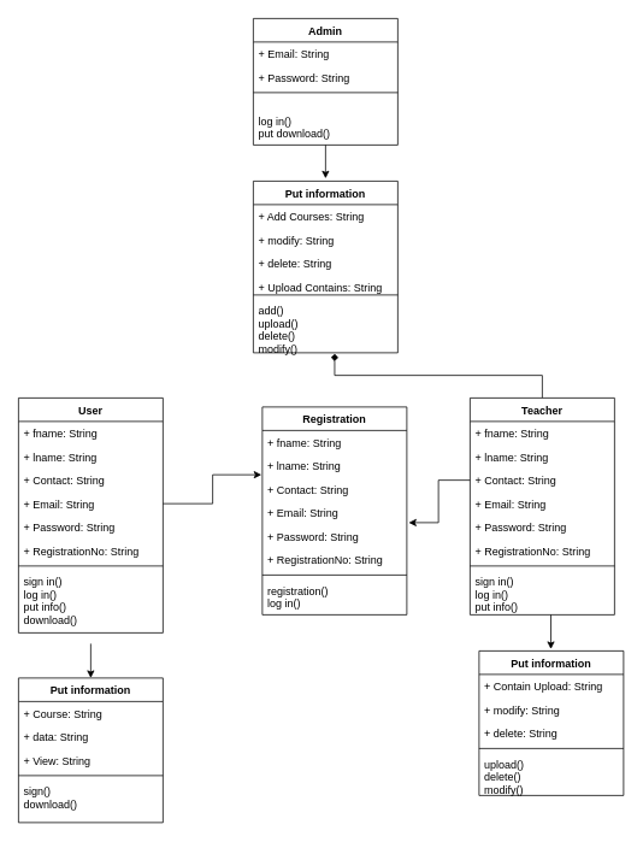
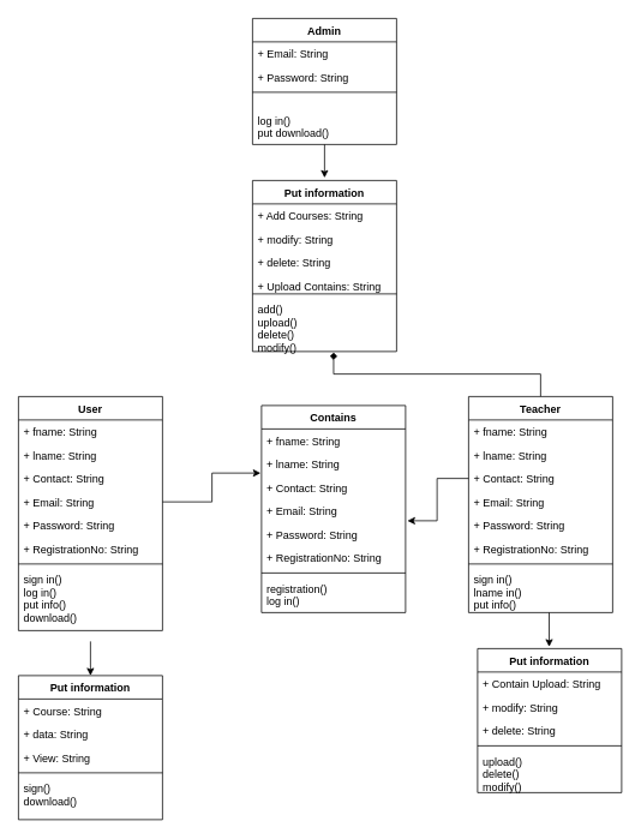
  <mxCell id="0" />
  <mxCell id="1" parent="0" />
  <mxCell id="2" value="User" style="swimlane;fontStyle=1;align=center;verticalAlign=top;childLayout=stackLayout;horizontal=1;startSize=26;horizontalStack=0;resizeParent=1;resizeParentMax=0;resizeLast=0;collapsible=1;marginBottom=0;" vertex="1" parent="1"><mxGeometry x="20" y="440" width="160" height="260" as="geometry" /></mxCell>
  <mxCell id="3" value="+ fname: String" style="text;strokeColor=none;fillColor=none;align=left;verticalAlign=top;spacingLeft=4;spacingRight=4;overflow=hidden;rotatable=0;points=[[0,0.5],[1,0.5]];portConstraint=eastwest;" vertex="1" parent="2"><mxGeometry y="26" width="160" height="26" as="geometry" /></mxCell>
  <mxCell id="4" value="+ lname: String" style="text;strokeColor=none;fillColor=none;align=left;verticalAlign=top;spacingLeft=4;spacingRight=4;overflow=hidden;rotatable=0;points=[[0,0.5],[1,0.5]];portConstraint=eastwest;" vertex="1" parent="2"><mxGeometry y="52" width="160" height="26" as="geometry" /></mxCell>
  <mxCell id="5" value="+ Contact: String" style="text;strokeColor=none;fillColor=none;align=left;verticalAlign=top;spacingLeft=4;spacingRight=4;overflow=hidden;rotatable=0;points=[[0,0.5],[1,0.5]];portConstraint=eastwest;" vertex="1" parent="2"><mxGeometry y="78" width="160" height="26" as="geometry" /></mxCell>
  <mxCell id="6" value="+ Email: String" style="text;strokeColor=none;fillColor=none;align=left;verticalAlign=top;spacingLeft=4;spacingRight=4;overflow=hidden;rotatable=0;points=[[0,0.5],[1,0.5]];portConstraint=eastwest;" vertex="1" parent="2"><mxGeometry y="104" width="160" height="26" as="geometry" /></mxCell>
  <mxCell id="7" value="+ Password: String" style="text;strokeColor=none;fillColor=none;align=left;verticalAlign=top;spacingLeft=4;spacingRight=4;overflow=hidden;rotatable=0;points=[[0,0.5],[1,0.5]];portConstraint=eastwest;" vertex="1" parent="2"><mxGeometry y="130" width="160" height="26" as="geometry" /></mxCell>
  <mxCell id="8" value="+ RegistrationNo: String" style="text;strokeColor=none;fillColor=none;align=left;verticalAlign=top;spacingLeft=4;spacingRight=4;overflow=hidden;rotatable=0;points=[[0,0.5],[1,0.5]];portConstraint=eastwest;" vertex="1" parent="2"><mxGeometry y="156" width="160" height="26" as="geometry" /></mxCell>
  <mxCell id="9" value="" style="line;strokeWidth=1;fillColor=none;align=left;verticalAlign=middle;spacingTop=-1;spacingLeft=3;spacingRight=3;rotatable=0;labelPosition=right;points=[];portConstraint=eastwest;" vertex="1" parent="2"><mxGeometry y="182" width="160" height="8" as="geometry" /></mxCell>
  <mxCell id="10" value="sign in()&#10;log in()&#10;put info()&#10;download()" style="text;strokeColor=none;fillColor=none;align=left;verticalAlign=top;spacingLeft=4;spacingRight=4;overflow=hidden;rotatable=0;points=[[0,0.5],[1,0.5]];portConstraint=eastwest;" vertex="1" parent="2"><mxGeometry y="190" width="160" height="70" as="geometry" /></mxCell>
  <mxCell id="11" value="Put information" style="swimlane;fontStyle=1;align=center;verticalAlign=top;childLayout=stackLayout;horizontal=1;startSize=26;horizontalStack=0;resizeParent=1;resizeParentMax=0;resizeLast=0;collapsible=1;marginBottom=0;" vertex="1" parent="1"><mxGeometry x="20" y="750" width="160" height="160" as="geometry" /></mxCell>
  <mxCell id="12" value="+ Course: String" style="text;strokeColor=none;fillColor=none;align=left;verticalAlign=top;spacingLeft=4;spacingRight=4;overflow=hidden;rotatable=0;points=[[0,0.5],[1,0.5]];portConstraint=eastwest;" vertex="1" parent="11"><mxGeometry y="26" width="160" height="26" as="geometry" /></mxCell>
  <mxCell id="13" value="+ data: String" style="text;strokeColor=none;fillColor=none;align=left;verticalAlign=top;spacingLeft=4;spacingRight=4;overflow=hidden;rotatable=0;points=[[0,0.5],[1,0.5]];portConstraint=eastwest;" vertex="1" parent="11"><mxGeometry y="52" width="160" height="26" as="geometry" /></mxCell>
  <mxCell id="14" value="+ View: String" style="text;strokeColor=none;fillColor=none;align=left;verticalAlign=top;spacingLeft=4;spacingRight=4;overflow=hidden;rotatable=0;points=[[0,0.5],[1,0.5]];portConstraint=eastwest;" vertex="1" parent="11"><mxGeometry y="78" width="160" height="26" as="geometry" /></mxCell>
  <mxCell id="15" value="" style="line;strokeWidth=1;fillColor=none;align=left;verticalAlign=middle;spacingTop=-1;spacingLeft=3;spacingRight=3;rotatable=0;labelPosition=right;points=[];portConstraint=eastwest;" vertex="1" parent="11"><mxGeometry y="104" width="160" height="8" as="geometry" /></mxCell>
  <mxCell id="16" value="sign()&#10;download()" style="text;strokeColor=none;fillColor=none;align=left;verticalAlign=top;spacingLeft=4;spacingRight=4;overflow=hidden;rotatable=0;points=[[0,0.5],[1,0.5]];portConstraint=eastwest;" vertex="1" parent="11"><mxGeometry y="112" width="160" height="48" as="geometry" /></mxCell>
  <mxCell id="17" value="" style="endArrow=classic;html=1;" edge="1" parent="1"><mxGeometry width="50" height="50" relative="1" as="geometry"><mxPoint x="100" y="712" as="sourcePoint" /><mxPoint x="100" y="750" as="targetPoint" /></mxGeometry></mxCell>
- <mxCell id="18" value="Registration" style="swimlane;fontStyle=1;align=center;verticalAlign=top;childLayout=stackLayout;horizontal=1;startSize=26;horizontalStack=0;resizeParent=1;resizeParentMax=0;resizeLast=0;collapsible=1;marginBottom=0;" vertex="1" parent="1"><mxGeometry x="290" y="450" width="160" height="230" as="geometry" /></mxCell>
+ <mxCell id="18" value="Contains" style="swimlane;fontStyle=1;align=center;verticalAlign=top;childLayout=stackLayout;horizontal=1;startSize=26;horizontalStack=0;resizeParent=1;resizeParentMax=0;resizeLast=0;collapsible=1;marginBottom=0;" vertex="1" parent="1"><mxGeometry x="290" y="450" width="160" height="230" as="geometry" /></mxCell>
  <mxCell id="19" value="+ fname: String" style="text;strokeColor=none;fillColor=none;align=left;verticalAlign=top;spacingLeft=4;spacingRight=4;overflow=hidden;rotatable=0;points=[[0,0.5],[1,0.5]];portConstraint=eastwest;" vertex="1" parent="18"><mxGeometry y="26" width="160" height="26" as="geometry" /></mxCell>
  <mxCell id="20" value="+ lname: String" style="text;strokeColor=none;fillColor=none;align=left;verticalAlign=top;spacingLeft=4;spacingRight=4;overflow=hidden;rotatable=0;points=[[0,0.5],[1,0.5]];portConstraint=eastwest;" vertex="1" parent="18"><mxGeometry y="52" width="160" height="26" as="geometry" /></mxCell>
  <mxCell id="21" value="+ Contact: String" style="text;strokeColor=none;fillColor=none;align=left;verticalAlign=top;spacingLeft=4;spacingRight=4;overflow=hidden;rotatable=0;points=[[0,0.5],[1,0.5]];portConstraint=eastwest;" vertex="1" parent="18"><mxGeometry y="78" width="160" height="26" as="geometry" /></mxCell>
  <mxCell id="22" value="+ Email: String" style="text;strokeColor=none;fillColor=none;align=left;verticalAlign=top;spacingLeft=4;spacingRight=4;overflow=hidden;rotatable=0;points=[[0,0.5],[1,0.5]];portConstraint=eastwest;" vertex="1" parent="18"><mxGeometry y="104" width="160" height="26" as="geometry" /></mxCell>
  <mxCell id="23" value="+ Password: String" style="text;strokeColor=none;fillColor=none;align=left;verticalAlign=top;spacingLeft=4;spacingRight=4;overflow=hidden;rotatable=0;points=[[0,0.5],[1,0.5]];portConstraint=eastwest;" vertex="1" parent="18"><mxGeometry y="130" width="160" height="26" as="geometry" /></mxCell>
  <mxCell id="24" value="+ RegistrationNo: String" style="text;strokeColor=none;fillColor=none;align=left;verticalAlign=top;spacingLeft=4;spacingRight=4;overflow=hidden;rotatable=0;points=[[0,0.5],[1,0.5]];portConstraint=eastwest;" vertex="1" parent="18"><mxGeometry y="156" width="160" height="26" as="geometry" /></mxCell>
  <mxCell id="25" value="" style="line;strokeWidth=1;fillColor=none;align=left;verticalAlign=middle;spacingTop=-1;spacingLeft=3;spacingRight=3;rotatable=0;labelPosition=right;points=[];portConstraint=eastwest;" vertex="1" parent="18"><mxGeometry y="182" width="160" height="8" as="geometry" /></mxCell>
  <mxCell id="26" value="registration()&#10;log in()" style="text;strokeColor=none;fillColor=none;align=left;verticalAlign=top;spacingLeft=4;spacingRight=4;overflow=hidden;rotatable=0;points=[[0,0.5],[1,0.5]];portConstraint=eastwest;" vertex="1" parent="18"><mxGeometry y="190" width="160" height="40" as="geometry" /></mxCell>
  <mxCell id="27" style="edgeStyle=orthogonalEdgeStyle;rounded=0;orthogonalLoop=1;jettySize=auto;html=1;exitX=1;exitY=0.5;exitDx=0;exitDy=0;entryX=-0.006;entryY=-0.115;entryDx=0;entryDy=0;entryPerimeter=0;" edge="1" parent="1" source="6" target="21"><mxGeometry relative="1" as="geometry" /></mxCell>
  <mxCell id="28" style="edgeStyle=orthogonalEdgeStyle;rounded=0;orthogonalLoop=1;jettySize=auto;html=1;exitX=0.5;exitY=0;exitDx=0;exitDy=0;entryX=0.563;entryY=1.017;entryDx=0;entryDy=0;entryPerimeter=0;endArrow=diamond;" edge="1" parent="1" source="29" target="57"><mxGeometry relative="1" as="geometry"><mxPoint x="370" y="400" as="targetPoint" /></mxGeometry></mxCell>
  <mxCell id="29" value="Teacher" style="swimlane;fontStyle=1;align=center;verticalAlign=top;childLayout=stackLayout;horizontal=1;startSize=26;horizontalStack=0;resizeParent=1;resizeParentMax=0;resizeLast=0;collapsible=1;marginBottom=0;" vertex="1" parent="1"><mxGeometry x="520" y="440" width="160" height="240" as="geometry" /></mxCell>
  <mxCell id="30" value="+ fname: String" style="text;strokeColor=none;fillColor=none;align=left;verticalAlign=top;spacingLeft=4;spacingRight=4;overflow=hidden;rotatable=0;points=[[0,0.5],[1,0.5]];portConstraint=eastwest;" vertex="1" parent="29"><mxGeometry y="26" width="160" height="26" as="geometry" /></mxCell>
  <mxCell id="31" value="+ lname: String" style="text;strokeColor=none;fillColor=none;align=left;verticalAlign=top;spacingLeft=4;spacingRight=4;overflow=hidden;rotatable=0;points=[[0,0.5],[1,0.5]];portConstraint=eastwest;" vertex="1" parent="29"><mxGeometry y="52" width="160" height="26" as="geometry" /></mxCell>
  <mxCell id="32" value="+ Contact: String" style="text;strokeColor=none;fillColor=none;align=left;verticalAlign=top;spacingLeft=4;spacingRight=4;overflow=hidden;rotatable=0;points=[[0,0.5],[1,0.5]];portConstraint=eastwest;" vertex="1" parent="29"><mxGeometry y="78" width="160" height="26" as="geometry" /></mxCell>
  <mxCell id="33" value="+ Email: String" style="text;strokeColor=none;fillColor=none;align=left;verticalAlign=top;spacingLeft=4;spacingRight=4;overflow=hidden;rotatable=0;points=[[0,0.5],[1,0.5]];portConstraint=eastwest;" vertex="1" parent="29"><mxGeometry y="104" width="160" height="26" as="geometry" /></mxCell>
  <mxCell id="34" value="+ Password: String" style="text;strokeColor=none;fillColor=none;align=left;verticalAlign=top;spacingLeft=4;spacingRight=4;overflow=hidden;rotatable=0;points=[[0,0.5],[1,0.5]];portConstraint=eastwest;" vertex="1" parent="29"><mxGeometry y="130" width="160" height="26" as="geometry" /></mxCell>
  <mxCell id="35" value="+ RegistrationNo: String" style="text;strokeColor=none;fillColor=none;align=left;verticalAlign=top;spacingLeft=4;spacingRight=4;overflow=hidden;rotatable=0;points=[[0,0.5],[1,0.5]];portConstraint=eastwest;" vertex="1" parent="29"><mxGeometry y="156" width="160" height="26" as="geometry" /></mxCell>
  <mxCell id="36" value="" style="line;strokeWidth=1;fillColor=none;align=left;verticalAlign=middle;spacingTop=-1;spacingLeft=3;spacingRight=3;rotatable=0;labelPosition=right;points=[];portConstraint=eastwest;" vertex="1" parent="29"><mxGeometry y="182" width="160" height="8" as="geometry" /></mxCell>
- <mxCell id="37" value="sign in()&#10;log in()&#10;put info()&#10;" style="text;strokeColor=none;fillColor=none;align=left;verticalAlign=top;spacingLeft=4;spacingRight=4;overflow=hidden;rotatable=0;points=[[0,0.5],[1,0.5]];portConstraint=eastwest;" vertex="1" parent="29"><mxGeometry y="190" width="160" height="50" as="geometry" /></mxCell>
+ <mxCell id="37" value="sign in()&#10;lname in()&#10;put info()&#10;" style="text;strokeColor=none;fillColor=none;align=left;verticalAlign=top;spacingLeft=4;spacingRight=4;overflow=hidden;rotatable=0;points=[[0,0.5],[1,0.5]];portConstraint=eastwest;" vertex="1" parent="29"><mxGeometry y="190" width="160" height="50" as="geometry" /></mxCell>
  <mxCell id="38" value="Put information" style="swimlane;fontStyle=1;align=center;verticalAlign=top;childLayout=stackLayout;horizontal=1;startSize=26;horizontalStack=0;resizeParent=1;resizeParentMax=0;resizeLast=0;collapsible=1;marginBottom=0;" vertex="1" parent="1"><mxGeometry x="530" y="720" width="160" height="160" as="geometry" /></mxCell>
  <mxCell id="39" value="+ Contain Upload: String" style="text;strokeColor=none;fillColor=none;align=left;verticalAlign=top;spacingLeft=4;spacingRight=4;overflow=hidden;rotatable=0;points=[[0,0.5],[1,0.5]];portConstraint=eastwest;" vertex="1" parent="38"><mxGeometry y="26" width="160" height="26" as="geometry" /></mxCell>
  <mxCell id="40" value="+ modify: String" style="text;strokeColor=none;fillColor=none;align=left;verticalAlign=top;spacingLeft=4;spacingRight=4;overflow=hidden;rotatable=0;points=[[0,0.5],[1,0.5]];portConstraint=eastwest;" vertex="1" parent="38"><mxGeometry y="52" width="160" height="26" as="geometry" /></mxCell>
  <mxCell id="41" value="+ delete: String" style="text;strokeColor=none;fillColor=none;align=left;verticalAlign=top;spacingLeft=4;spacingRight=4;overflow=hidden;rotatable=0;points=[[0,0.5],[1,0.5]];portConstraint=eastwest;" vertex="1" parent="38"><mxGeometry y="78" width="160" height="26" as="geometry" /></mxCell>
  <mxCell id="42" value="" style="line;strokeWidth=1;fillColor=none;align=left;verticalAlign=middle;spacingTop=-1;spacingLeft=3;spacingRight=3;rotatable=0;labelPosition=right;points=[];portConstraint=eastwest;" vertex="1" parent="38"><mxGeometry y="104" width="160" height="8" as="geometry" /></mxCell>
  <mxCell id="43" value="upload()&#10;delete()&#10;modify()" style="text;strokeColor=none;fillColor=none;align=left;verticalAlign=top;spacingLeft=4;spacingRight=4;overflow=hidden;rotatable=0;points=[[0,0.5],[1,0.5]];portConstraint=eastwest;" vertex="1" parent="38"><mxGeometry y="112" width="160" height="48" as="geometry" /></mxCell>
  <mxCell id="44" value="" style="endArrow=classic;html=1;" edge="1" parent="1"><mxGeometry width="50" height="50" relative="1" as="geometry"><mxPoint x="609.5" y="680" as="sourcePoint" /><mxPoint x="609.5" y="718" as="targetPoint" /></mxGeometry></mxCell>
  <mxCell id="45" style="edgeStyle=orthogonalEdgeStyle;rounded=0;orthogonalLoop=1;jettySize=auto;html=1;exitX=0;exitY=0.5;exitDx=0;exitDy=0;entryX=1.013;entryY=-0.077;entryDx=0;entryDy=0;entryPerimeter=0;" edge="1" parent="1" source="32" target="23"><mxGeometry relative="1" as="geometry" /></mxCell>
  <mxCell id="46" value="Admin" style="swimlane;fontStyle=1;align=center;verticalAlign=top;childLayout=stackLayout;horizontal=1;startSize=26;horizontalStack=0;resizeParent=1;resizeParentMax=0;resizeLast=0;collapsible=1;marginBottom=0;" vertex="1" parent="1"><mxGeometry x="280" y="20" width="160" height="140" as="geometry" /></mxCell>
  <mxCell id="47" value="+ Email: String" style="text;strokeColor=none;fillColor=none;align=left;verticalAlign=top;spacingLeft=4;spacingRight=4;overflow=hidden;rotatable=0;points=[[0,0.5],[1,0.5]];portConstraint=eastwest;" vertex="1" parent="46"><mxGeometry y="26" width="160" height="26" as="geometry" /></mxCell>
  <mxCell id="48" value="+ Password: String" style="text;strokeColor=none;fillColor=none;align=left;verticalAlign=top;spacingLeft=4;spacingRight=4;overflow=hidden;rotatable=0;points=[[0,0.5],[1,0.5]];portConstraint=eastwest;" vertex="1" parent="46"><mxGeometry y="52" width="160" height="26" as="geometry" /></mxCell>
  <mxCell id="49" value="" style="line;strokeWidth=1;fillColor=none;align=left;verticalAlign=middle;spacingTop=-1;spacingLeft=3;spacingRight=3;rotatable=0;labelPosition=right;points=[];portConstraint=eastwest;" vertex="1" parent="46"><mxGeometry y="78" width="160" height="8" as="geometry" /></mxCell>
  <mxCell id="50" value="&#10;log in()&#10;put download()" style="text;strokeColor=none;fillColor=none;align=left;verticalAlign=top;spacingLeft=4;spacingRight=4;overflow=hidden;rotatable=0;points=[[0,0.5],[1,0.5]];portConstraint=eastwest;" vertex="1" parent="46"><mxGeometry y="86" width="160" height="54" as="geometry" /></mxCell>
  <mxCell id="51" value="Put information" style="swimlane;fontStyle=1;align=center;verticalAlign=top;childLayout=stackLayout;horizontal=1;startSize=26;horizontalStack=0;resizeParent=1;resizeParentMax=0;resizeLast=0;collapsible=1;marginBottom=0;" vertex="1" parent="1"><mxGeometry x="280" y="200" width="160" height="190" as="geometry" /></mxCell>
  <mxCell id="52" value="+ Add Courses: String" style="text;strokeColor=none;fillColor=none;align=left;verticalAlign=top;spacingLeft=4;spacingRight=4;overflow=hidden;rotatable=0;points=[[0,0.5],[1,0.5]];portConstraint=eastwest;" vertex="1" parent="51"><mxGeometry y="26" width="160" height="26" as="geometry" /></mxCell>
  <mxCell id="53" value="+ modify: String" style="text;strokeColor=none;fillColor=none;align=left;verticalAlign=top;spacingLeft=4;spacingRight=4;overflow=hidden;rotatable=0;points=[[0,0.5],[1,0.5]];portConstraint=eastwest;" vertex="1" parent="51"><mxGeometry y="52" width="160" height="26" as="geometry" /></mxCell>
  <mxCell id="54" value="+ delete: String" style="text;strokeColor=none;fillColor=none;align=left;verticalAlign=top;spacingLeft=4;spacingRight=4;overflow=hidden;rotatable=0;points=[[0,0.5],[1,0.5]];portConstraint=eastwest;" vertex="1" parent="51"><mxGeometry y="78" width="160" height="26" as="geometry" /></mxCell>
  <mxCell id="55" value="+ Upload Contains: String" style="text;strokeColor=none;fillColor=none;align=left;verticalAlign=top;spacingLeft=4;spacingRight=4;overflow=hidden;rotatable=0;points=[[0,0.5],[1,0.5]];portConstraint=eastwest;" vertex="1" parent="51"><mxGeometry y="104" width="160" height="18" as="geometry" /></mxCell>
  <mxCell id="56" value="" style="line;strokeWidth=1;fillColor=none;align=left;verticalAlign=middle;spacingTop=-1;spacingLeft=3;spacingRight=3;rotatable=0;labelPosition=right;points=[];portConstraint=eastwest;" vertex="1" parent="51"><mxGeometry y="122" width="160" height="8" as="geometry" /></mxCell>
  <mxCell id="57" value="add()&#10;upload()&#10;delete()&#10;modify()" style="text;strokeColor=none;fillColor=none;align=left;verticalAlign=top;spacingLeft=4;spacingRight=4;overflow=hidden;rotatable=0;points=[[0,0.5],[1,0.5]];portConstraint=eastwest;" vertex="1" parent="51"><mxGeometry y="130" width="160" height="60" as="geometry" /></mxCell>
  <mxCell id="58" value="" style="endArrow=classic;html=1;" edge="1" parent="1"><mxGeometry width="50" height="50" relative="1" as="geometry"><mxPoint x="360" y="160" as="sourcePoint" /><mxPoint x="360" y="197" as="targetPoint" /></mxGeometry></mxCell>
